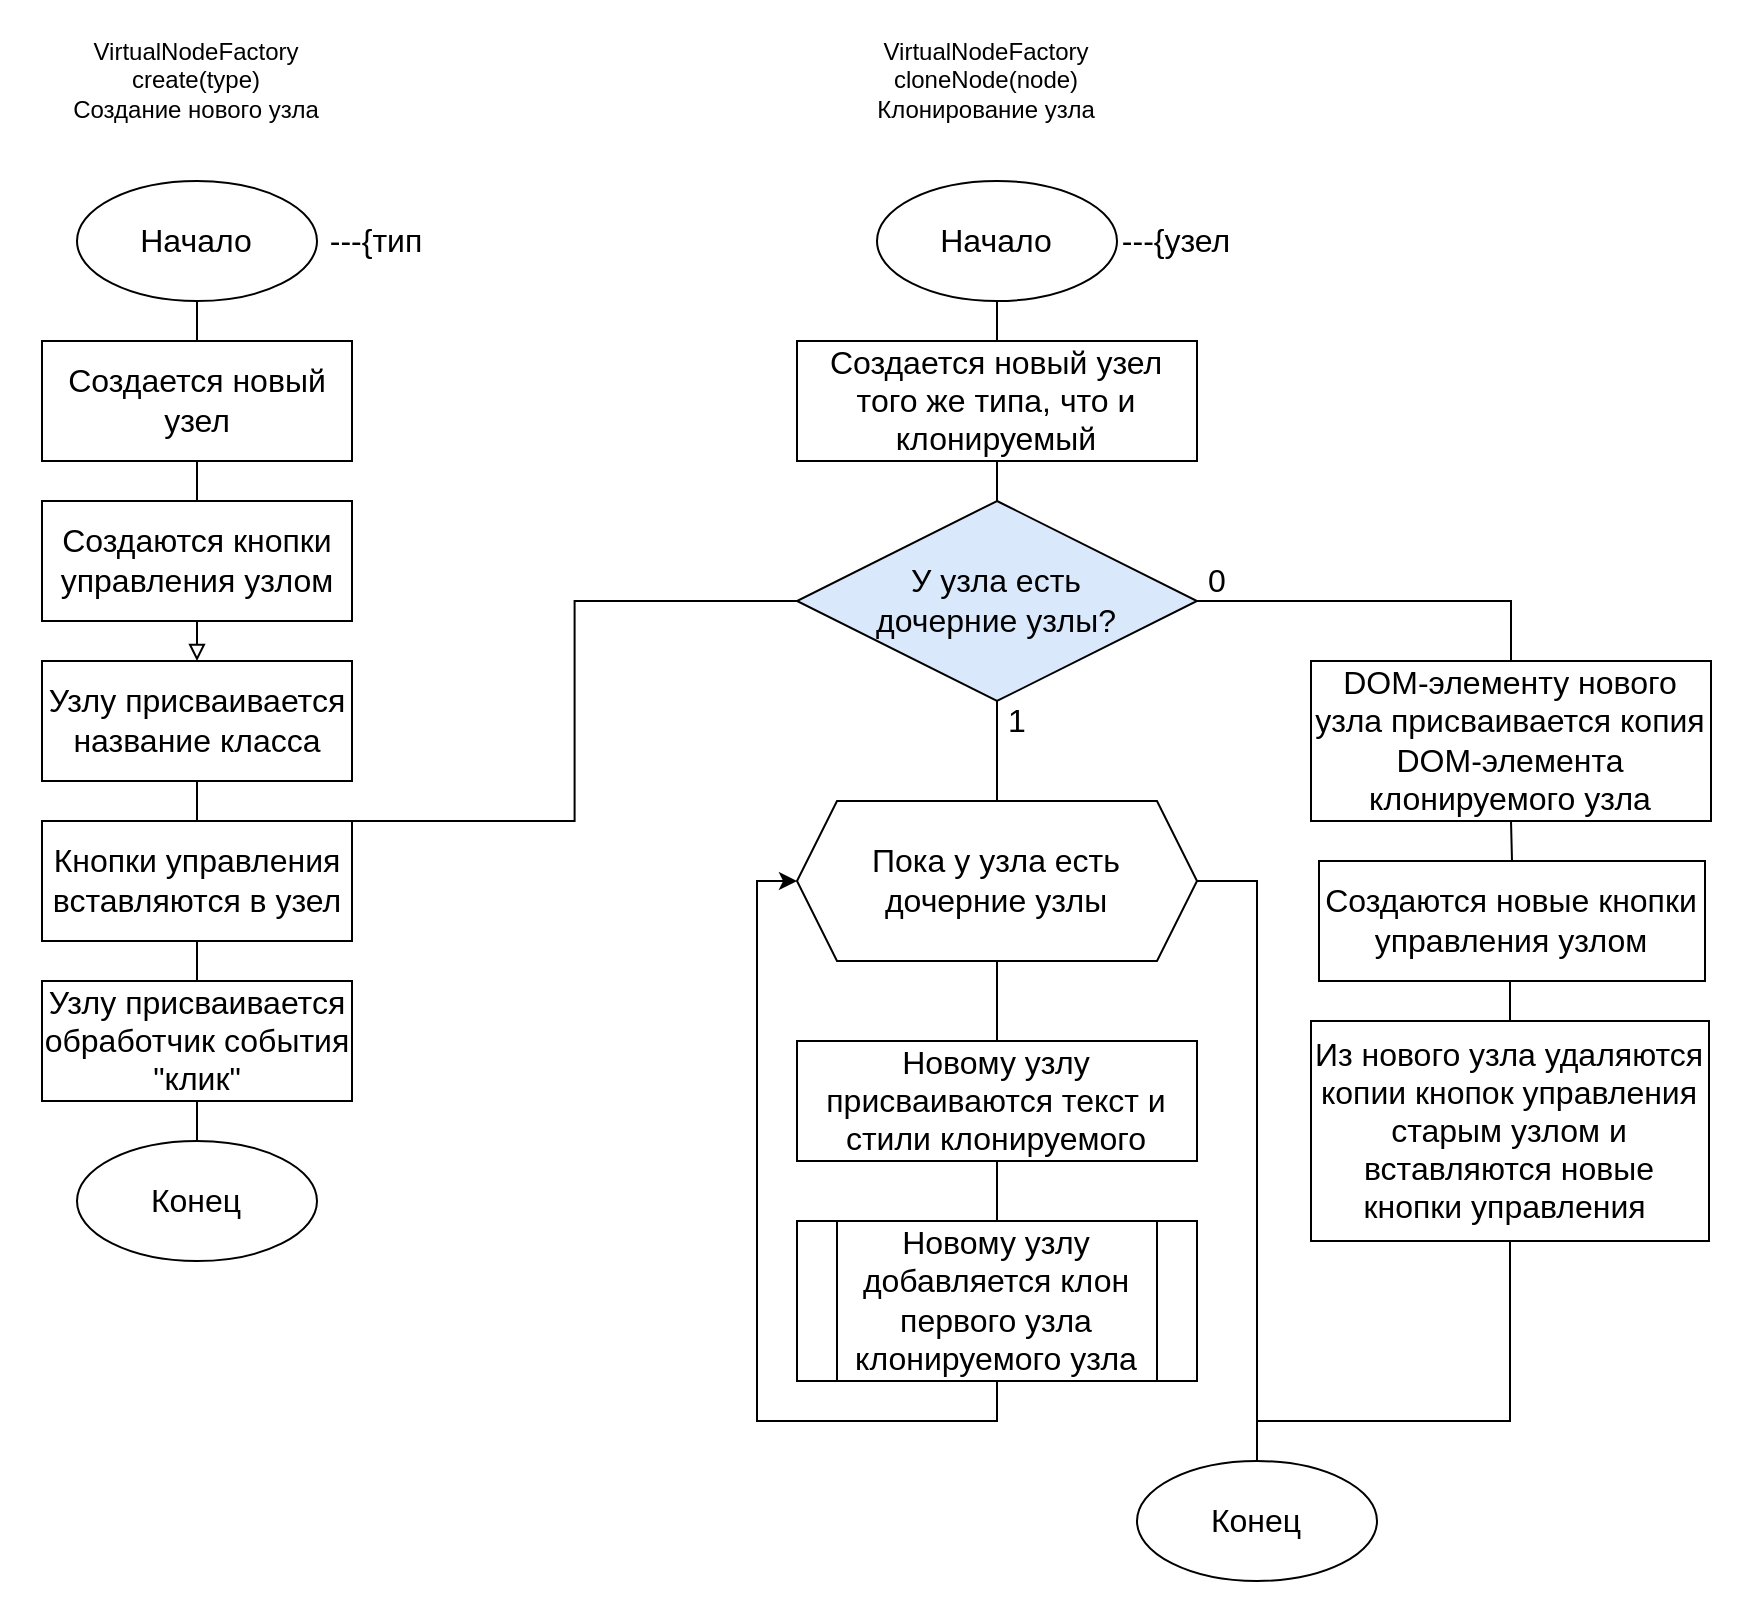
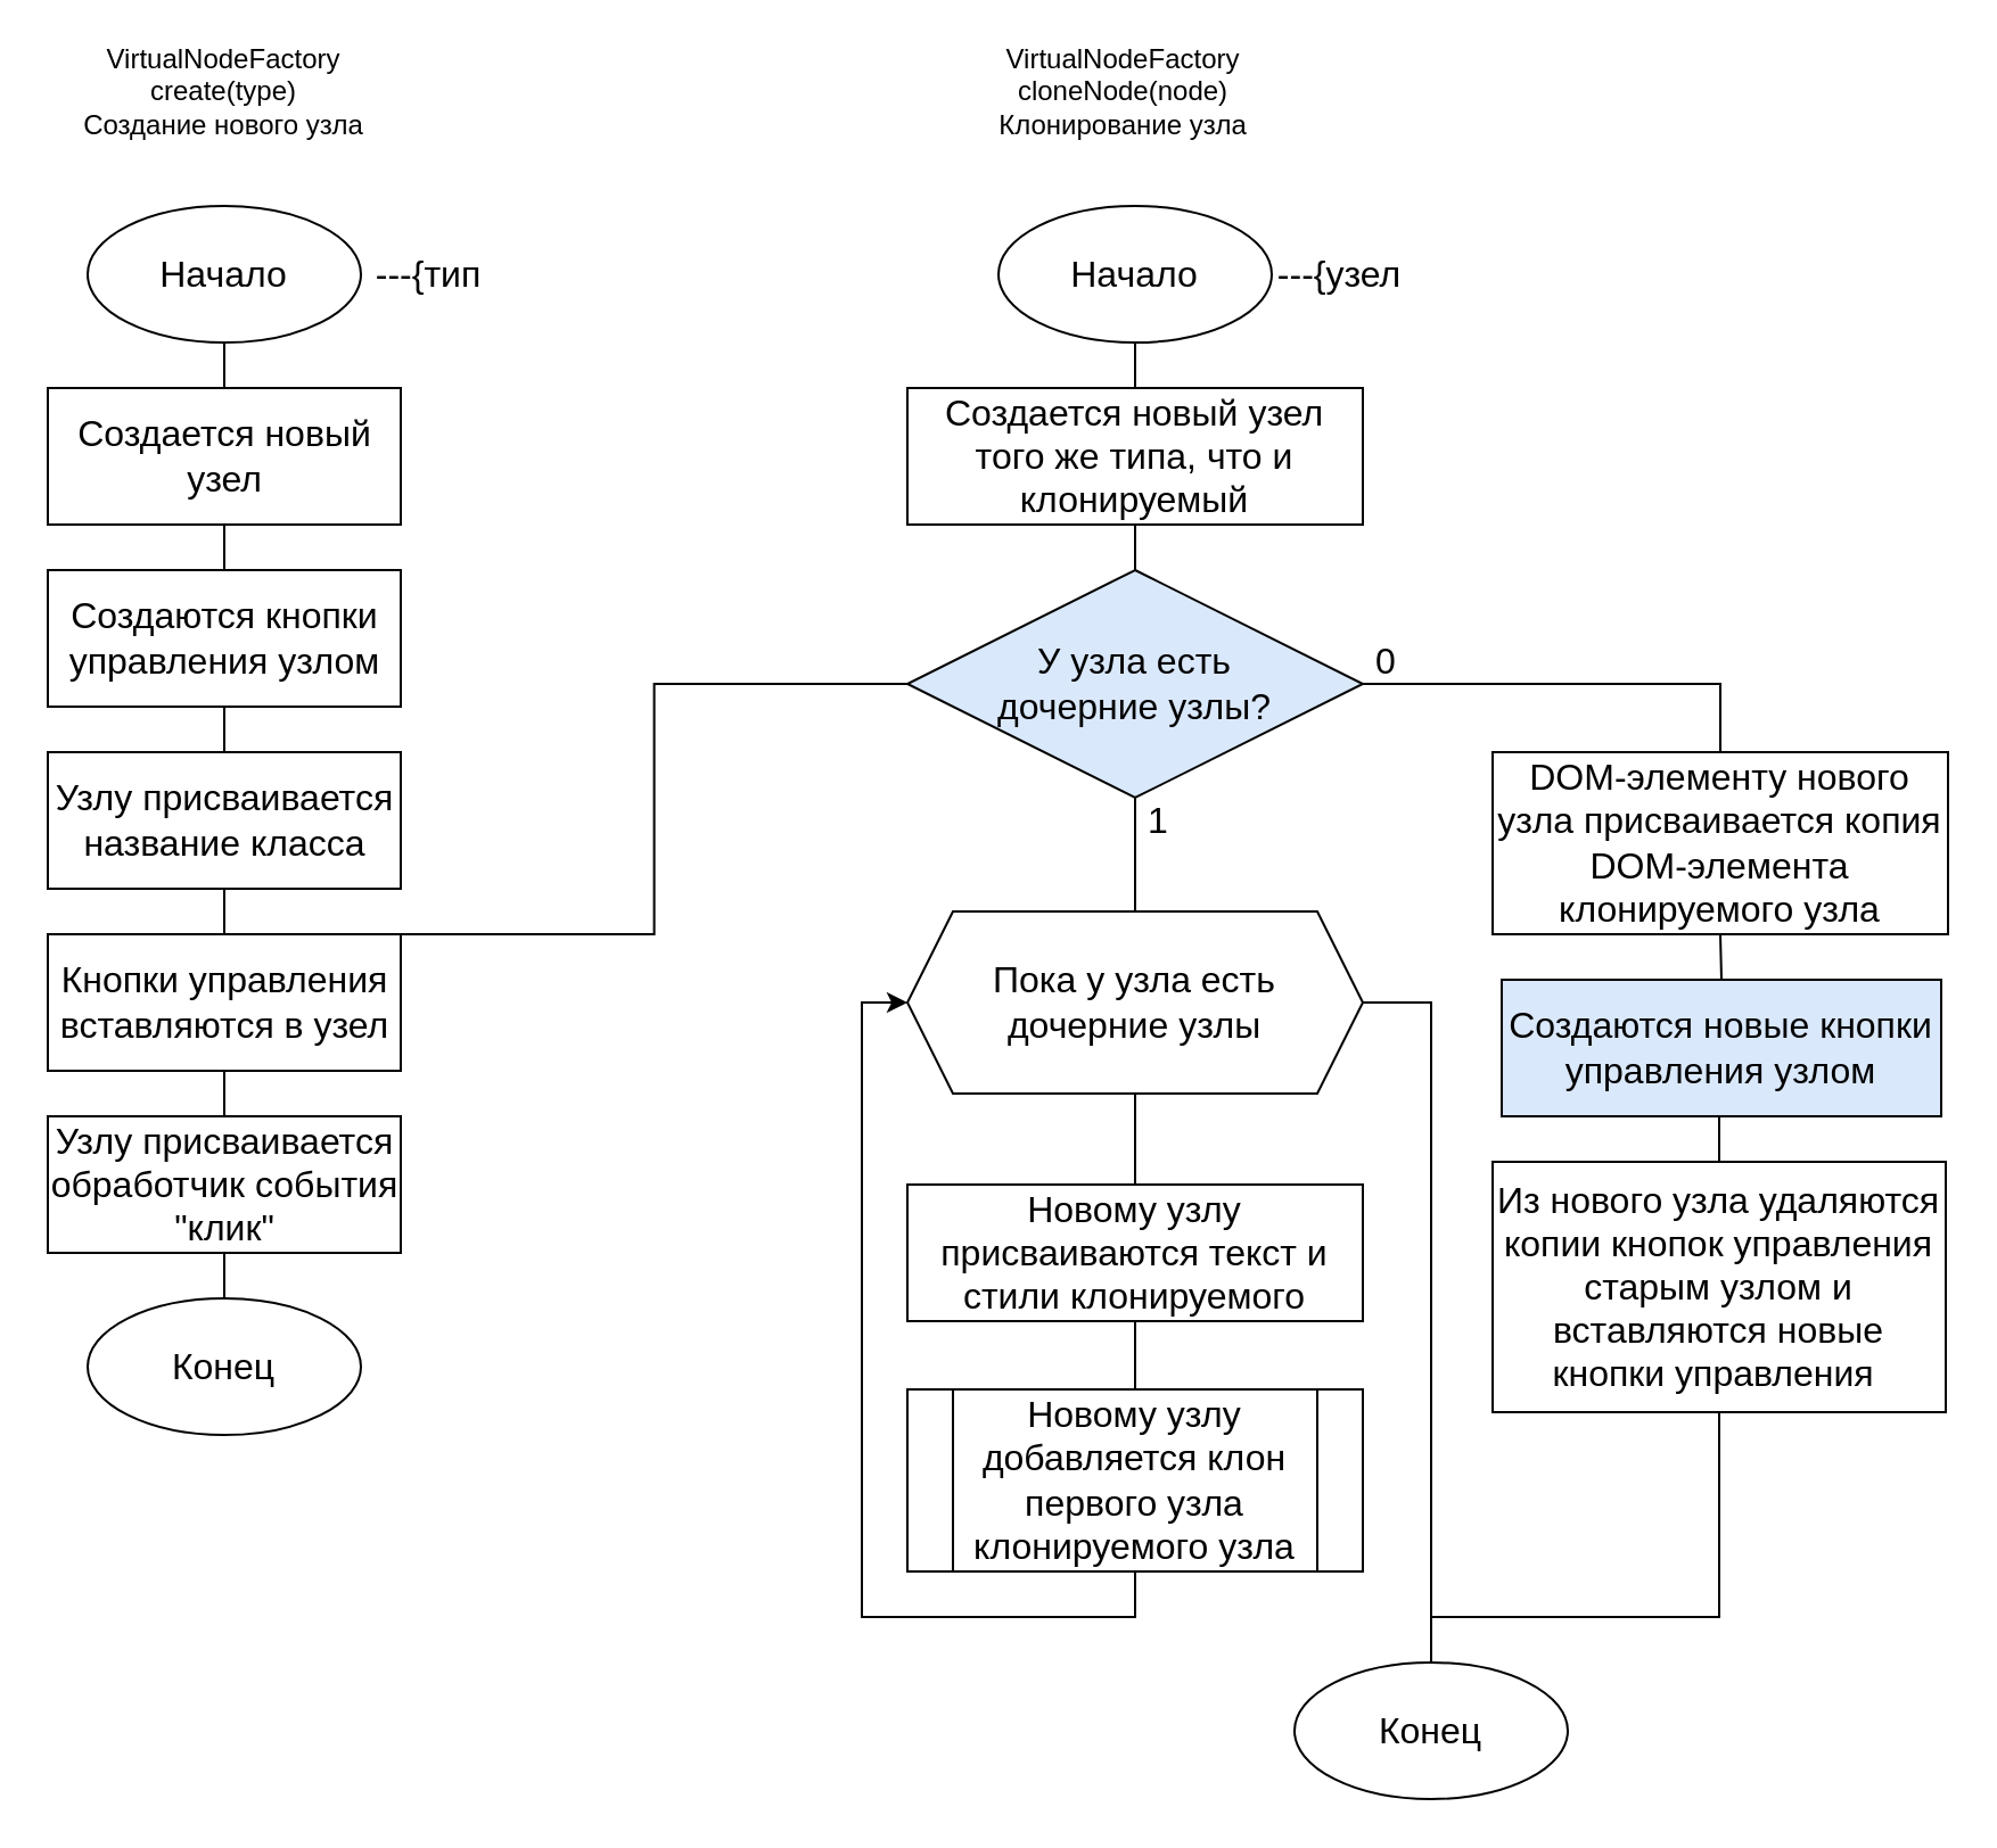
  <mxCell id="0" />
  <mxCell id="1" parent="0" />
  <mxCell id="2" style="edgeStyle=orthogonalEdgeStyle;rounded=0;orthogonalLoop=1;jettySize=auto;html=1;exitX=0.5;exitY=1;exitDx=0;exitDy=0;entryX=0.5;entryY=0;entryDx=0;entryDy=0;fontSize=16;endArrow=none;endFill=0;" edge="1" parent="1" source="3" target="7"><mxGeometry relative="1" as="geometry" /></mxCell>
  <mxCell id="3" value="&lt;font style=&quot;font-size: 16px&quot;&gt;Начало&lt;/font&gt;" style="ellipse;whiteSpace=wrap;html=1;" vertex="1" parent="1"><mxGeometry x="38" y="90" width="120" height="60" as="geometry" /></mxCell>
  <mxCell id="4" value="VirtualNodeFactory create(type)&lt;br&gt;Создание нового узла" style="text;html=1;strokeColor=none;fillColor=none;align=center;verticalAlign=middle;whiteSpace=wrap;rounded=0;" vertex="1" parent="1"><mxGeometry x="33" y="20" width="130" height="40" as="geometry" /></mxCell>
  <mxCell id="5" value="&lt;font style=&quot;font-size: 16px&quot;&gt;---{тип&lt;/font&gt;" style="text;html=1;strokeColor=none;fillColor=none;align=center;verticalAlign=middle;whiteSpace=wrap;rounded=0;" vertex="1" parent="1"><mxGeometry x="158" y="105" width="60" height="30" as="geometry" /></mxCell>
  <mxCell id="6" style="edgeStyle=orthogonalEdgeStyle;rounded=0;orthogonalLoop=1;jettySize=auto;html=1;exitX=0.5;exitY=1;exitDx=0;exitDy=0;entryX=0.5;entryY=0;entryDx=0;entryDy=0;fontSize=16;endArrow=none;endFill=0;" edge="1" parent="1" source="7" target="9"><mxGeometry relative="1" as="geometry" /></mxCell>
  <mxCell id="7" value="Создается новый узел" style="rounded=0;whiteSpace=wrap;html=1;fontSize=16;" vertex="1" parent="1"><mxGeometry x="20.5" y="170" width="155" height="60" as="geometry" /></mxCell>
- <mxCell id="8" style="edgeStyle=orthogonalEdgeStyle;rounded=0;orthogonalLoop=1;jettySize=auto;html=1;exitX=0.5;exitY=1;exitDx=0;exitDy=0;entryX=0.5;entryY=0;entryDx=0;entryDy=0;fontSize=16;endArrow=block;endFill=0;" edge="1" parent="1" source="9" target="11"><mxGeometry relative="1" as="geometry" /></mxCell>
+ <mxCell id="8" style="edgeStyle=orthogonalEdgeStyle;rounded=0;orthogonalLoop=1;jettySize=auto;html=1;exitX=0.5;exitY=1;exitDx=0;exitDy=0;entryX=0.5;entryY=0;entryDx=0;entryDy=0;fontSize=16;endArrow=none;endFill=0;" edge="1" parent="1" source="9" target="11"><mxGeometry relative="1" as="geometry" /></mxCell>
  <mxCell id="9" value="Создаются кнопки управления узлом" style="rounded=0;whiteSpace=wrap;html=1;fontSize=16;" vertex="1" parent="1"><mxGeometry x="20.5" y="250" width="155" height="60" as="geometry" /></mxCell>
  <mxCell id="10" style="edgeStyle=orthogonalEdgeStyle;rounded=0;orthogonalLoop=1;jettySize=auto;html=1;exitX=0.5;exitY=1;exitDx=0;exitDy=0;fontSize=16;endArrow=none;endFill=0;" edge="1" parent="1" source="11" target="25"><mxGeometry relative="1" as="geometry" /></mxCell>
  <mxCell id="11" value="Узлу присваивается название класса" style="rounded=0;whiteSpace=wrap;html=1;fontSize=16;" vertex="1" parent="1"><mxGeometry x="20.5" y="330" width="155" height="60" as="geometry" /></mxCell>
  <mxCell id="12" style="edgeStyle=orthogonalEdgeStyle;rounded=0;orthogonalLoop=1;jettySize=auto;html=1;exitX=0.5;exitY=1;exitDx=0;exitDy=0;entryX=0.5;entryY=0;entryDx=0;entryDy=0;fontSize=16;endArrow=none;endFill=0;" edge="1" parent="1" source="13" target="15"><mxGeometry relative="1" as="geometry" /></mxCell>
  <mxCell id="13" value="Кнопки управления вставляются в узел" style="rounded=0;whiteSpace=wrap;html=1;fontSize=16;" vertex="1" parent="1"><mxGeometry x="20.5" y="410" width="155" height="60" as="geometry" /></mxCell>
  <mxCell id="14" style="edgeStyle=orthogonalEdgeStyle;rounded=0;orthogonalLoop=1;jettySize=auto;html=1;exitX=0.5;exitY=1;exitDx=0;exitDy=0;entryX=0.5;entryY=0;entryDx=0;entryDy=0;fontSize=16;endArrow=none;endFill=0;" edge="1" parent="1" source="15" target="16"><mxGeometry relative="1" as="geometry" /></mxCell>
  <mxCell id="15" value="Узлу присваивается обработчик события &quot;клик&quot;" style="rounded=0;whiteSpace=wrap;html=1;fontSize=16;" vertex="1" parent="1"><mxGeometry x="20.5" y="490" width="155" height="60" as="geometry" /></mxCell>
  <mxCell id="16" value="&lt;font style=&quot;font-size: 16px&quot;&gt;Конец&lt;/font&gt;" style="ellipse;whiteSpace=wrap;html=1;" vertex="1" parent="1"><mxGeometry x="38" y="570" width="120" height="60" as="geometry" /></mxCell>
  <mxCell id="17" style="edgeStyle=orthogonalEdgeStyle;rounded=0;orthogonalLoop=1;jettySize=auto;html=1;exitX=0.5;exitY=1;exitDx=0;exitDy=0;entryX=0.5;entryY=0;entryDx=0;entryDy=0;fontSize=16;endArrow=none;endFill=0;" edge="1" parent="1" source="18" target="22"><mxGeometry relative="1" as="geometry" /></mxCell>
  <mxCell id="18" value="&lt;font style=&quot;font-size: 16px&quot;&gt;Начало&lt;/font&gt;" style="ellipse;whiteSpace=wrap;html=1;" vertex="1" parent="1"><mxGeometry x="438" y="90" width="120" height="60" as="geometry" /></mxCell>
  <mxCell id="19" value="VirtualNodeFactory cloneNode(node)&lt;br&gt;Клонирование узла" style="text;html=1;strokeColor=none;fillColor=none;align=center;verticalAlign=middle;whiteSpace=wrap;rounded=0;" vertex="1" parent="1"><mxGeometry x="428" y="20" width="130" height="40" as="geometry" /></mxCell>
  <mxCell id="20" value="&lt;font style=&quot;font-size: 16px&quot;&gt;---{узел&lt;/font&gt;" style="text;html=1;strokeColor=none;fillColor=none;align=center;verticalAlign=middle;whiteSpace=wrap;rounded=0;" vertex="1" parent="1"><mxGeometry x="558" y="105" width="60" height="30" as="geometry" /></mxCell>
  <mxCell id="21" style="edgeStyle=orthogonalEdgeStyle;rounded=0;orthogonalLoop=1;jettySize=auto;html=1;exitX=0.5;exitY=1;exitDx=0;exitDy=0;entryX=0.5;entryY=0;entryDx=0;entryDy=0;fontSize=16;endArrow=none;endFill=0;" edge="1" parent="1" source="22" target="25"><mxGeometry relative="1" as="geometry" /></mxCell>
  <mxCell id="22" value="Создается новый узел того же типа, что и клонируемый" style="rounded=0;whiteSpace=wrap;html=1;fontSize=16;" vertex="1" parent="1"><mxGeometry x="398" y="170" width="200" height="60" as="geometry" /></mxCell>
  <mxCell id="23" style="edgeStyle=orthogonalEdgeStyle;rounded=0;orthogonalLoop=1;jettySize=auto;html=1;exitX=0.5;exitY=1;exitDx=0;exitDy=0;entryX=0.5;entryY=0;entryDx=0;entryDy=0;fontSize=16;endArrow=none;endFill=0;" edge="1" parent="1" source="25" target="35"><mxGeometry relative="1" as="geometry"><mxPoint x="498" y="390" as="targetPoint" /></mxGeometry></mxCell>
  <mxCell id="24" style="edgeStyle=orthogonalEdgeStyle;rounded=0;orthogonalLoop=1;jettySize=auto;html=1;exitX=1;exitY=0.5;exitDx=0;exitDy=0;entryX=0.5;entryY=0;entryDx=0;entryDy=0;fontSize=16;endArrow=none;endFill=0;" edge="1" parent="1" source="25" target="33"><mxGeometry relative="1" as="geometry" /></mxCell>
  <mxCell id="25" value="У узла есть&lt;br&gt;дочерние узлы?" style="rhombus;whiteSpace=wrap;html=1;fontSize=16;fillColor=#dae8fc;" vertex="1" parent="1"><mxGeometry x="398" y="250" width="200" height="100" as="geometry" /></mxCell>
  <mxCell id="26" value="1" style="text;html=1;align=center;verticalAlign=middle;resizable=0;points=[];autosize=1;strokeColor=none;fillColor=none;fontSize=16;" vertex="1" parent="1"><mxGeometry x="498" y="350" width="20" height="20" as="geometry" /></mxCell>
  <mxCell id="27" style="edgeStyle=orthogonalEdgeStyle;rounded=0;orthogonalLoop=1;jettySize=auto;html=1;exitX=0.5;exitY=1;exitDx=0;exitDy=0;entryX=0.5;entryY=0;entryDx=0;entryDy=0;fontSize=16;endArrow=none;endFill=0;" edge="1" parent="1" source="35" target="29"><mxGeometry relative="1" as="geometry"><mxPoint x="498" y="490" as="sourcePoint" /></mxGeometry></mxCell>
  <mxCell id="28" style="edgeStyle=orthogonalEdgeStyle;rounded=0;orthogonalLoop=1;jettySize=auto;html=1;exitX=0.5;exitY=1;exitDx=0;exitDy=0;entryX=0.5;entryY=0;entryDx=0;entryDy=0;fontSize=16;endArrow=none;endFill=0;" edge="1" parent="1" source="29" target="31"><mxGeometry relative="1" as="geometry" /></mxCell>
  <mxCell id="29" value="Новому узлу присваиваются текст и стили клонируемого" style="rounded=0;whiteSpace=wrap;html=1;fontSize=16;" vertex="1" parent="1"><mxGeometry x="398" y="520" width="200" height="60" as="geometry" /></mxCell>
  <mxCell id="30" style="edgeStyle=orthogonalEdgeStyle;rounded=0;orthogonalLoop=1;jettySize=auto;html=1;exitX=0.5;exitY=1;exitDx=0;exitDy=0;fontSize=16;endArrow=classic;endFill=1;entryX=0;entryY=0.5;entryDx=0;entryDy=0;" edge="1" parent="1" source="31" target="35"><mxGeometry relative="1" as="geometry"><mxPoint x="398" y="440" as="targetPoint" /></mxGeometry></mxCell>
  <mxCell id="31" value="Новому узлу добавляется клон первого узла клонируемого узла" style="shape=process;whiteSpace=wrap;html=1;backgroundOutline=1;fontSize=16;" vertex="1" parent="1"><mxGeometry x="398" y="610" width="200" height="80" as="geometry" /></mxCell>
  <mxCell id="32" style="edgeStyle=orthogonalEdgeStyle;rounded=0;orthogonalLoop=1;jettySize=auto;html=1;exitX=0.5;exitY=1;exitDx=0;exitDy=0;entryX=0.5;entryY=0;entryDx=0;entryDy=0;fontSize=16;endArrow=none;endFill=0;" edge="1" parent="1" source="33" target="38"><mxGeometry relative="1" as="geometry" /></mxCell>
  <mxCell id="33" value="DOM-элементу нового узла присваивается копия DOM-элемента клонируемого узла" style="rounded=0;whiteSpace=wrap;html=1;fontSize=16;" vertex="1" parent="1"><mxGeometry x="655" y="330" width="200" height="80" as="geometry" /></mxCell>
  <mxCell id="34" style="edgeStyle=orthogonalEdgeStyle;rounded=0;orthogonalLoop=1;jettySize=auto;html=1;exitX=1;exitY=0.5;exitDx=0;exitDy=0;entryX=0.5;entryY=0;entryDx=0;entryDy=0;fontSize=16;endArrow=none;endFill=0;" edge="1" parent="1" source="35" target="41"><mxGeometry relative="1" as="geometry" /></mxCell>
  <mxCell id="35" value="Пока у узла есть дочерние узлы" style="shape=hexagon;perimeter=hexagonPerimeter2;whiteSpace=wrap;html=1;fixedSize=1;fontSize=16;" vertex="1" parent="1"><mxGeometry x="398" y="400" width="200" height="80" as="geometry" /></mxCell>
  <mxCell id="36" value="0" style="text;html=1;align=center;verticalAlign=middle;resizable=0;points=[];autosize=1;strokeColor=none;fillColor=none;fontSize=16;" vertex="1" parent="1"><mxGeometry x="598" y="280" width="20" height="20" as="geometry" /></mxCell>
  <mxCell id="37" style="edgeStyle=orthogonalEdgeStyle;rounded=0;orthogonalLoop=1;jettySize=auto;html=1;exitX=0.5;exitY=1;exitDx=0;exitDy=0;entryX=0.5;entryY=0;entryDx=0;entryDy=0;fontSize=16;endArrow=none;endFill=0;" edge="1" parent="1" source="38" target="40"><mxGeometry relative="1" as="geometry" /></mxCell>
- <mxCell id="38" value="Создаются новые кнопки управления узлом" style="rounded=0;whiteSpace=wrap;html=1;fontSize=16;" vertex="1" parent="1"><mxGeometry x="659" y="430" width="193" height="60" as="geometry" /></mxCell>
+ <mxCell id="38" value="Создаются новые кнопки управления узлом" style="rounded=0;whiteSpace=wrap;html=1;fontSize=16;fillColor=#dae8fc;" vertex="1" parent="1"><mxGeometry x="659" y="430" width="193" height="60" as="geometry" /></mxCell>
  <mxCell id="39" style="edgeStyle=orthogonalEdgeStyle;rounded=0;orthogonalLoop=1;jettySize=auto;html=1;exitX=0.5;exitY=1;exitDx=0;exitDy=0;entryX=0.5;entryY=0;entryDx=0;entryDy=0;fontSize=16;endArrow=none;endFill=0;" edge="1" parent="1" source="40" target="41"><mxGeometry relative="1" as="geometry"><Array as="points"><mxPoint x="755" y="710" /><mxPoint x="628" y="710" /></Array></mxGeometry></mxCell>
  <mxCell id="40" value="Из нового узла удаляются копии кнопок управления старым узлом и вставляются новые кнопки управления&amp;nbsp;" style="rounded=0;whiteSpace=wrap;html=1;fontSize=16;" vertex="1" parent="1"><mxGeometry x="655" y="510" width="199" height="110" as="geometry" /></mxCell>
  <mxCell id="41" value="&lt;font style=&quot;font-size: 16px&quot;&gt;Конец&lt;/font&gt;" style="ellipse;whiteSpace=wrap;html=1;" vertex="1" parent="1"><mxGeometry x="568" y="730" width="120" height="60" as="geometry" /></mxCell>
